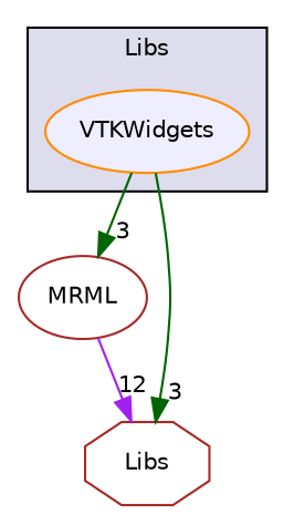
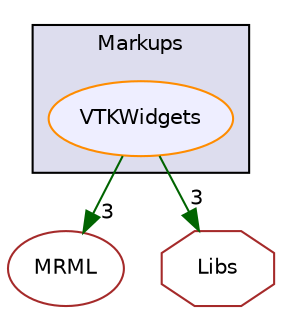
  digraph {
    compound=true
    node [color=brown fontname=Helvetica fontsize=10 shape=ellipse]
    edge [color=darkgreen headlabel=3 labeldistance=1.5 labelfontname=Helvetica labelfontsize=10]
    n1 [color=darkorange fillcolor="#eeeeff" label=VTKWidgets pencolor=black style=filled]
    n2 [label=MRML]
    n3 [label=Libs shape=octagon]
    subgraph cluster_1 {
      bgcolor="#ddddee"
      fontname=Helvetica
      fontsize=10
-     label=Libs
+     label=Markups
      pencolor=black
      n1
    }
    n1 -> n2
    n1 -> n3
-   n2 -> n3 [color=purple headlabel=12]
  }
